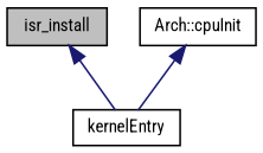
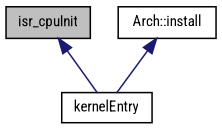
  digraph {
    fontname="Roboto Condensed"
    rankdir=TB
    node [color=black fillcolor=white fontname="Roboto Condensed" fontsize=10 shape=record style=filled]
    edge [color=midnightblue dir=back fontname="Roboto Condensed" fontsize=10 labelfontname=Helvetica labelfontsize=10 style=solid]
-   n1 [fillcolor=grey75 fontcolor=black height=0.2 label=isr_install width=0.4]
+   n1 [fillcolor=grey75 fontcolor=black height=0.2 label=isr_cpuInit width=0.4]
    n2 [height=0.2 label=kernelEntry width=0.4]
-   n3 [height=0.2 label="Arch::cpuInit" width=0.4]
+   n3 [height=0.2 label="Arch::install" width=0.4]
    n1 -> n2
    n3 -> n2
  }
